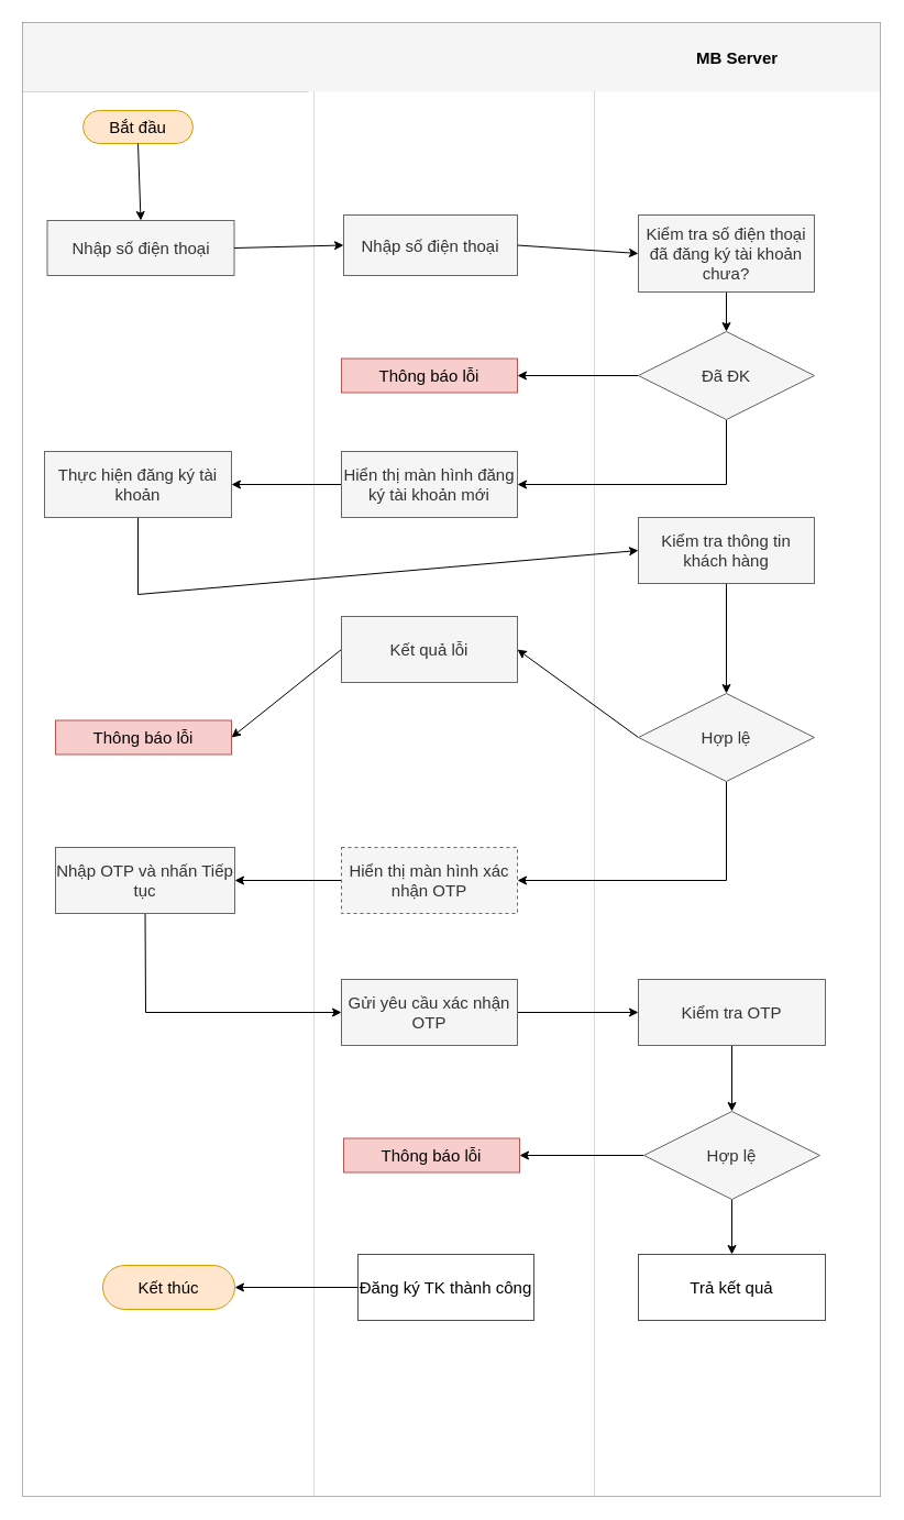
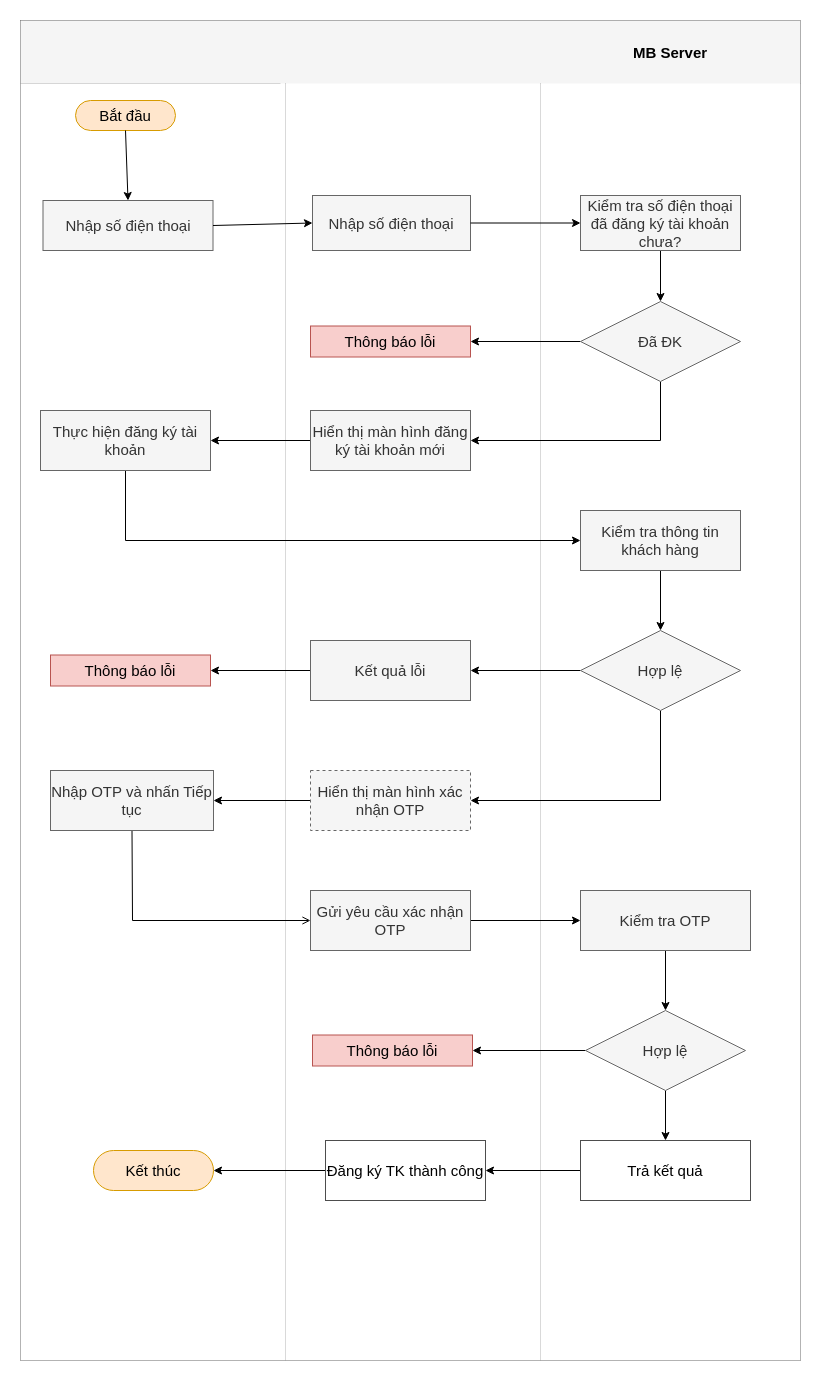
  <mxCell id="0" />
  <mxCell id="1" parent="0" />
  <mxCell id="2" value="" style="shape=table;startSize=0;container=1;collapsible=0;childLayout=tableLayout;fillColor=#f5f5f5;strokeColor=#666666;fontColor=#333333;" vertex="1" parent="1"><mxGeometry x="20" y="20" width="780" height="1340" as="geometry" /></mxCell>
  <mxCell id="3" value="" style="shape=partialRectangle;collapsible=0;dropTarget=0;pointerEvents=0;fillColor=#F5F5F5;top=0;left=0;bottom=0;right=0;points=[[0,0.5],[1,0.5]];portConstraint=eastwest;strokeWidth=2;fontColor=#333333;strokeColor=#666666;" vertex="1" parent="2"><mxGeometry width="780" height="63" as="geometry" /></mxCell>
  <mxCell id="4" value="&lt;b&gt;&lt;font style=&quot;font-size: 15px&quot;&gt;MB Server&lt;/font&gt;&lt;/b&gt;" style="shape=partialRectangle;html=1;whiteSpace=wrap;connectable=0;overflow=hidden;fillColor=none;top=0;left=0;bottom=0;right=0;pointerEvents=1;" vertex="1" parent="3"><mxGeometry x="520" width="260" height="63" as="geometry"><mxRectangle width="260" height="63" as="alternateBounds" /></mxGeometry></mxCell>
  <mxCell id="5" value="" style="shape=partialRectangle;collapsible=0;dropTarget=0;pointerEvents=0;fillColor=none;top=0;left=0;bottom=0;right=0;points=[[0,0.5],[1,0.5]];portConstraint=eastwest;" vertex="1" parent="2"><mxGeometry y="63" width="780" height="1277" as="geometry" /></mxCell>
  <mxCell id="6" value="" style="shape=partialRectangle;html=1;whiteSpace=wrap;connectable=0;overflow=hidden;top=0;left=0;bottom=0;right=0;pointerEvents=1;strokeWidth=3;dashed=1;" vertex="1" parent="5"><mxGeometry width="265" height="1277" as="geometry"><mxRectangle width="265" height="1277" as="alternateBounds" /></mxGeometry></mxCell>
  <mxCell id="7" value="" style="shape=partialRectangle;html=1;whiteSpace=wrap;connectable=0;overflow=hidden;top=0;left=0;bottom=0;right=0;pointerEvents=1;dashed=1;strokeWidth=3;" vertex="1" parent="5"><mxGeometry x="265" width="255" height="1277" as="geometry"><mxRectangle width="255" height="1277" as="alternateBounds" /></mxGeometry></mxCell>
  <mxCell id="8" value="" style="shape=partialRectangle;html=1;whiteSpace=wrap;connectable=0;overflow=hidden;top=0;left=0;bottom=0;right=0;pointerEvents=1;" vertex="1" parent="5"><mxGeometry x="520" width="260" height="1277" as="geometry"><mxRectangle width="260" height="1277" as="alternateBounds" /></mxGeometry></mxCell>
  <mxCell id="9" value="Bắt đầu" style="rounded=1;whiteSpace=wrap;html=1;fontSize=15;fillColor=#ffe6cc;strokeColor=#d79b00;arcSize=50;" vertex="1" parent="1"><mxGeometry x="75" y="100" width="100" height="30" as="geometry" /></mxCell>
  <mxCell id="10" value="Nhập số điện thoại" style="rounded=0;whiteSpace=wrap;html=1;fontSize=15;fillColor=#f5f5f5;fontColor=#333333;strokeColor=#666666;" vertex="1" parent="1"><mxGeometry x="42.5" y="200" width="170" height="50" as="geometry" /></mxCell>
  <mxCell id="11" value="Nhập số điện thoại" style="rounded=0;whiteSpace=wrap;html=1;fontSize=15;fillColor=#f5f5f5;fontColor=#333333;strokeColor=#666666;" vertex="1" parent="1"><mxGeometry x="312" y="195" width="158" height="55" as="geometry" /></mxCell>
  <mxCell id="12" value="" style="endArrow=classic;html=1;rounded=0;fontSize=15;exitX=0.5;exitY=1;exitDx=0;exitDy=0;entryX=0.5;entryY=0;entryDx=0;entryDy=0;" edge="1" parent="1" source="9" target="10"><mxGeometry width="50" height="50" relative="1" as="geometry"><mxPoint x="340" y="370" as="sourcePoint" /><mxPoint x="390" y="320" as="targetPoint" /></mxGeometry></mxCell>
  <mxCell id="13" style="edgeStyle=none;rounded=0;orthogonalLoop=1;jettySize=auto;html=1;exitX=0.5;exitY=1;exitDx=0;exitDy=0;fontSize=15;" edge="1" parent="1" source="10" target="10"><mxGeometry relative="1" as="geometry" /></mxCell>
  <mxCell id="14" value="" style="endArrow=classic;html=1;rounded=0;fontSize=15;exitX=1;exitY=0.5;exitDx=0;exitDy=0;entryX=0;entryY=0.5;entryDx=0;entryDy=0;" edge="1" parent="1" source="10" target="11"><mxGeometry width="50" height="50" relative="1" as="geometry"><mxPoint x="340" y="370" as="sourcePoint" /><mxPoint x="390" y="320" as="targetPoint" /></mxGeometry></mxCell>
  <mxCell id="15" style="edgeStyle=none;rounded=0;orthogonalLoop=1;jettySize=auto;html=1;exitX=0.5;exitY=1;exitDx=0;exitDy=0;fontSize=15;" edge="1" parent="1" source="16" target="20"><mxGeometry relative="1" as="geometry" /></mxCell>
- <mxCell id="16" value="Kiểm tra số điện thoại đã đăng ký tài khoản chưa?" style="rounded=0;whiteSpace=wrap;html=1;fontSize=15;fillColor=#f5f5f5;fontColor=#333333;strokeColor=#666666;" vertex="1" parent="1"><mxGeometry x="580" y="195" width="160" height="70" as="geometry" /></mxCell>
+ <mxCell id="16" value="Kiểm tra số điện thoại đã đăng ký tài khoản chưa?" style="rounded=0;whiteSpace=wrap;html=1;fontSize=15;fillColor=#f5f5f5;fontColor=#333333;strokeColor=#666666;" vertex="1" parent="1"><mxGeometry x="580" y="195" width="160" height="55" as="geometry" /></mxCell>
  <mxCell id="17" value="" style="endArrow=classic;html=1;rounded=0;fontSize=15;exitX=1;exitY=0.5;exitDx=0;exitDy=0;entryX=0;entryY=0.5;entryDx=0;entryDy=0;" edge="1" parent="1" source="11" target="16"><mxGeometry width="50" height="50" relative="1" as="geometry"><mxPoint x="204.25" y="235" as="sourcePoint" /><mxPoint x="310" y="232.5" as="targetPoint" /></mxGeometry></mxCell>
  <mxCell id="18" style="edgeStyle=none;rounded=0;orthogonalLoop=1;jettySize=auto;html=1;exitX=0;exitY=0.5;exitDx=0;exitDy=0;entryX=1;entryY=0.5;entryDx=0;entryDy=0;fontSize=15;" edge="1" parent="1" source="20" target="21"><mxGeometry relative="1" as="geometry" /></mxCell>
  <mxCell id="19" style="edgeStyle=none;rounded=0;orthogonalLoop=1;jettySize=auto;html=1;exitX=0.5;exitY=1;exitDx=0;exitDy=0;entryX=1;entryY=0.5;entryDx=0;entryDy=0;fontSize=15;" edge="1" parent="1" source="20" target="23"><mxGeometry relative="1" as="geometry"><Array as="points"><mxPoint x="660" y="440" /></Array></mxGeometry></mxCell>
  <mxCell id="20" value="Đã ĐK" style="rhombus;whiteSpace=wrap;html=1;fontSize=15;strokeWidth=1;fillColor=#f5f5f5;fontColor=#333333;strokeColor=#666666;" vertex="1" parent="1"><mxGeometry x="580" y="301" width="160" height="80" as="geometry" /></mxCell>
  <mxCell id="21" value="Thông báo lỗi" style="rounded=0;whiteSpace=wrap;html=1;fontSize=15;strokeWidth=1;strokeColor=#b85450;fillColor=#f8cecc;" vertex="1" parent="1"><mxGeometry x="310" y="325.5" width="160" height="31" as="geometry" /></mxCell>
  <mxCell id="22" style="edgeStyle=none;rounded=0;orthogonalLoop=1;jettySize=auto;html=1;exitX=0;exitY=0.5;exitDx=0;exitDy=0;entryX=1;entryY=0.5;entryDx=0;entryDy=0;fontSize=15;" edge="1" parent="1" source="23" target="25"><mxGeometry relative="1" as="geometry" /></mxCell>
  <mxCell id="23" value="Hiển thị màn hình đăng ký tài khoản mới" style="rounded=0;whiteSpace=wrap;html=1;fontSize=15;strokeWidth=1;fillColor=#f5f5f5;fontColor=#333333;strokeColor=#666666;" vertex="1" parent="1"><mxGeometry x="310" y="410" width="160" height="60" as="geometry" /></mxCell>
  <mxCell id="24" style="edgeStyle=none;rounded=0;orthogonalLoop=1;jettySize=auto;html=1;exitX=0.5;exitY=1;exitDx=0;exitDy=0;entryX=0;entryY=0.5;entryDx=0;entryDy=0;fontSize=15;" edge="1" parent="1" source="25" target="27"><mxGeometry relative="1" as="geometry"><Array as="points"><mxPoint x="125" y="540" /></Array></mxGeometry></mxCell>
  <mxCell id="25" value="Thực hiện đăng ký tài khoản" style="rounded=0;whiteSpace=wrap;html=1;fontSize=15;strokeColor=#666666;strokeWidth=1;fillColor=#f5f5f5;fontColor=#333333;" vertex="1" parent="1"><mxGeometry x="40" y="410" width="170" height="60" as="geometry" /></mxCell>
  <mxCell id="26" style="edgeStyle=none;rounded=0;orthogonalLoop=1;jettySize=auto;html=1;exitX=0.5;exitY=1;exitDx=0;exitDy=0;entryX=0.5;entryY=0;entryDx=0;entryDy=0;fontSize=15;" edge="1" parent="1" source="27" target="30"><mxGeometry relative="1" as="geometry" /></mxCell>
- <mxCell id="27" value="Kiểm tra thông tin khách hàng" style="rounded=0;whiteSpace=wrap;html=1;fontSize=15;strokeColor=#666666;strokeWidth=1;fillColor=#f5f5f5;fontColor=#333333;" vertex="1" parent="1"><mxGeometry x="580" y="470" width="160" height="60" as="geometry" /></mxCell>
+ <mxCell id="27" value="Kiểm tra thông tin khách hàng" style="rounded=0;whiteSpace=wrap;html=1;fontSize=15;strokeColor=#666666;strokeWidth=1;fillColor=#f5f5f5;fontColor=#333333;" vertex="1" parent="1"><mxGeometry x="580" y="510" width="160" height="60" as="geometry" /></mxCell>
  <mxCell id="28" style="edgeStyle=none;rounded=0;orthogonalLoop=1;jettySize=auto;html=1;exitX=0;exitY=0.5;exitDx=0;exitDy=0;entryX=1;entryY=0.5;entryDx=0;entryDy=0;fontSize=15;" edge="1" parent="1" source="30" target="32"><mxGeometry relative="1" as="geometry" /></mxCell>
  <mxCell id="29" style="edgeStyle=none;rounded=0;orthogonalLoop=1;jettySize=auto;html=1;exitX=0.5;exitY=1;exitDx=0;exitDy=0;entryX=1;entryY=0.5;entryDx=0;entryDy=0;fontSize=15;" edge="1" parent="1" source="30" target="35"><mxGeometry relative="1" as="geometry"><Array as="points"><mxPoint x="660" y="800" /></Array></mxGeometry></mxCell>
  <mxCell id="30" value="Hợp lệ" style="rhombus;whiteSpace=wrap;html=1;fontSize=15;strokeWidth=1;fillColor=#f5f5f5;fontColor=#333333;strokeColor=#666666;" vertex="1" parent="1"><mxGeometry x="580" y="630" width="160" height="80" as="geometry" /></mxCell>
  <mxCell id="31" style="edgeStyle=none;rounded=0;orthogonalLoop=1;jettySize=auto;html=1;exitX=0;exitY=0.5;exitDx=0;exitDy=0;entryX=1;entryY=0.5;entryDx=0;entryDy=0;fontSize=15;" edge="1" parent="1" source="32" target="33"><mxGeometry relative="1" as="geometry" /></mxCell>
- <mxCell id="32" value="Kết quả lỗi" style="rounded=0;whiteSpace=wrap;html=1;fontSize=15;strokeColor=#666666;strokeWidth=1;fillColor=#f5f5f5;fontColor=#333333;" vertex="1" parent="1"><mxGeometry x="310" y="560" width="160" height="60" as="geometry" /></mxCell>
+ <mxCell id="32" value="Kết quả lỗi" style="rounded=0;whiteSpace=wrap;html=1;fontSize=15;strokeColor=#666666;strokeWidth=1;fillColor=#f5f5f5;fontColor=#333333;" vertex="1" parent="1"><mxGeometry x="310" y="640" width="160" height="60" as="geometry" /></mxCell>
  <mxCell id="33" value="Thông báo lỗi" style="rounded=0;whiteSpace=wrap;html=1;fontSize=15;strokeWidth=1;strokeColor=#b85450;fillColor=#f8cecc;" vertex="1" parent="1"><mxGeometry x="50" y="654.5" width="160" height="31" as="geometry" /></mxCell>
  <mxCell id="34" style="edgeStyle=none;rounded=0;orthogonalLoop=1;jettySize=auto;html=1;exitX=0;exitY=0.5;exitDx=0;exitDy=0;entryX=1;entryY=0.5;entryDx=0;entryDy=0;fontSize=15;" edge="1" parent="1" source="35" target="37"><mxGeometry relative="1" as="geometry" /></mxCell>
  <mxCell id="35" value="Hiển thị màn hình xác nhận OTP" style="rounded=0;whiteSpace=wrap;html=1;fontSize=15;strokeColor=#666666;strokeWidth=1;fillColor=#f5f5f5;fontColor=#333333;dashed=1;" vertex="1" parent="1"><mxGeometry x="310" y="770" width="160" height="60" as="geometry" /></mxCell>
- <mxCell id="36" style="edgeStyle=none;rounded=0;orthogonalLoop=1;jettySize=auto;html=1;exitX=0.5;exitY=1;exitDx=0;exitDy=0;entryX=0;entryY=0.5;entryDx=0;entryDy=0;fontSize=15;" edge="1" parent="1" source="37" target="39"><mxGeometry relative="1" as="geometry"><Array as="points"><mxPoint x="132" y="920" /></Array></mxGeometry></mxCell>
+ <mxCell id="36" style="edgeStyle=none;rounded=0;orthogonalLoop=1;jettySize=auto;html=1;exitX=0.5;exitY=1;exitDx=0;exitDy=0;entryX=0;entryY=0.5;entryDx=0;entryDy=0;fontSize=15;endArrow=open;" edge="1" parent="1" source="37" target="39"><mxGeometry relative="1" as="geometry"><Array as="points"><mxPoint x="132" y="920" /></Array></mxGeometry></mxCell>
  <mxCell id="37" value="Nhập OTP và nhấn Tiếp tục" style="rounded=0;whiteSpace=wrap;html=1;fontSize=15;strokeColor=#666666;strokeWidth=1;fillColor=#f5f5f5;fontColor=#333333;" vertex="1" parent="1"><mxGeometry x="50" y="770" width="163" height="60" as="geometry" /></mxCell>
  <mxCell id="38" style="edgeStyle=none;rounded=0;orthogonalLoop=1;jettySize=auto;html=1;exitX=1;exitY=0.5;exitDx=0;exitDy=0;entryX=0;entryY=0.5;entryDx=0;entryDy=0;fontSize=15;" edge="1" parent="1" source="39" target="41"><mxGeometry relative="1" as="geometry" /></mxCell>
  <mxCell id="39" value="Gửi yêu cầu xác nhận OTP" style="rounded=0;whiteSpace=wrap;html=1;fontSize=15;strokeColor=#666666;strokeWidth=1;fillColor=#f5f5f5;fontColor=#333333;" vertex="1" parent="1"><mxGeometry x="310" y="890" width="160" height="60" as="geometry" /></mxCell>
  <mxCell id="40" style="edgeStyle=none;rounded=0;orthogonalLoop=1;jettySize=auto;html=1;exitX=0.5;exitY=1;exitDx=0;exitDy=0;entryX=0.5;entryY=0;entryDx=0;entryDy=0;fontSize=15;" edge="1" parent="1" source="41" target="44"><mxGeometry relative="1" as="geometry" /></mxCell>
  <mxCell id="41" value="Kiểm tra OTP" style="rounded=0;whiteSpace=wrap;html=1;fontSize=15;strokeColor=#666666;strokeWidth=1;fillColor=#f5f5f5;fontColor=#333333;" vertex="1" parent="1"><mxGeometry x="580" y="890" width="170" height="60" as="geometry" /></mxCell>
  <mxCell id="42" style="edgeStyle=none;rounded=0;orthogonalLoop=1;jettySize=auto;html=1;exitX=0;exitY=0.5;exitDx=0;exitDy=0;fontSize=15;" edge="1" parent="1" source="44" target="45"><mxGeometry relative="1" as="geometry" /></mxCell>
  <mxCell id="43" style="edgeStyle=none;rounded=0;orthogonalLoop=1;jettySize=auto;html=1;exitX=0.5;exitY=1;exitDx=0;exitDy=0;fontSize=15;" edge="1" parent="1" source="44" target="47"><mxGeometry relative="1" as="geometry" /></mxCell>
  <mxCell id="44" value="Hợp lệ" style="rhombus;whiteSpace=wrap;html=1;fontSize=15;strokeWidth=1;fillColor=#f5f5f5;fontColor=#333333;strokeColor=#666666;" vertex="1" parent="1"><mxGeometry x="585" y="1010" width="160" height="80" as="geometry" /></mxCell>
  <mxCell id="45" value="Thông báo lỗi" style="rounded=0;whiteSpace=wrap;html=1;fontSize=15;strokeWidth=1;strokeColor=#b85450;fillColor=#f8cecc;" vertex="1" parent="1"><mxGeometry x="312" y="1034.5" width="160" height="31" as="geometry" /></mxCell>
+ <mxCell id="46" style="edgeStyle=none;rounded=0;orthogonalLoop=1;jettySize=auto;html=1;exitX=0;exitY=0.5;exitDx=0;exitDy=0;entryX=1;entryY=0.5;entryDx=0;entryDy=0;fontSize=15;" edge="1" parent="1" source="47" target="49"><mxGeometry relative="1" as="geometry" /></mxCell>
  <mxCell id="47" value="Trả kết quả" style="rounded=0;whiteSpace=wrap;html=1;fontSize=15;strokeColor=#4D4D4D;strokeWidth=1;gradientColor=none;" vertex="1" parent="1"><mxGeometry x="580" y="1140" width="170" height="60" as="geometry" /></mxCell>
  <mxCell id="48" style="edgeStyle=none;rounded=0;orthogonalLoop=1;jettySize=auto;html=1;exitX=0;exitY=0.5;exitDx=0;exitDy=0;entryX=1;entryY=0.5;entryDx=0;entryDy=0;fontSize=15;" edge="1" parent="1" source="49" target="50"><mxGeometry relative="1" as="geometry" /></mxCell>
  <mxCell id="49" value="Đăng ký TK thành công" style="rounded=0;whiteSpace=wrap;html=1;fontSize=15;strokeColor=#4D4D4D;strokeWidth=1;gradientColor=none;" vertex="1" parent="1"><mxGeometry x="325" y="1140" width="160" height="60" as="geometry" /></mxCell>
  <mxCell id="50" value="Kết thúc" style="rounded=1;whiteSpace=wrap;html=1;fontSize=15;strokeColor=#d79b00;strokeWidth=1;fillColor=#ffe6cc;arcSize=50;" vertex="1" parent="1"><mxGeometry x="93" y="1150" width="120" height="40" as="geometry" /></mxCell>
